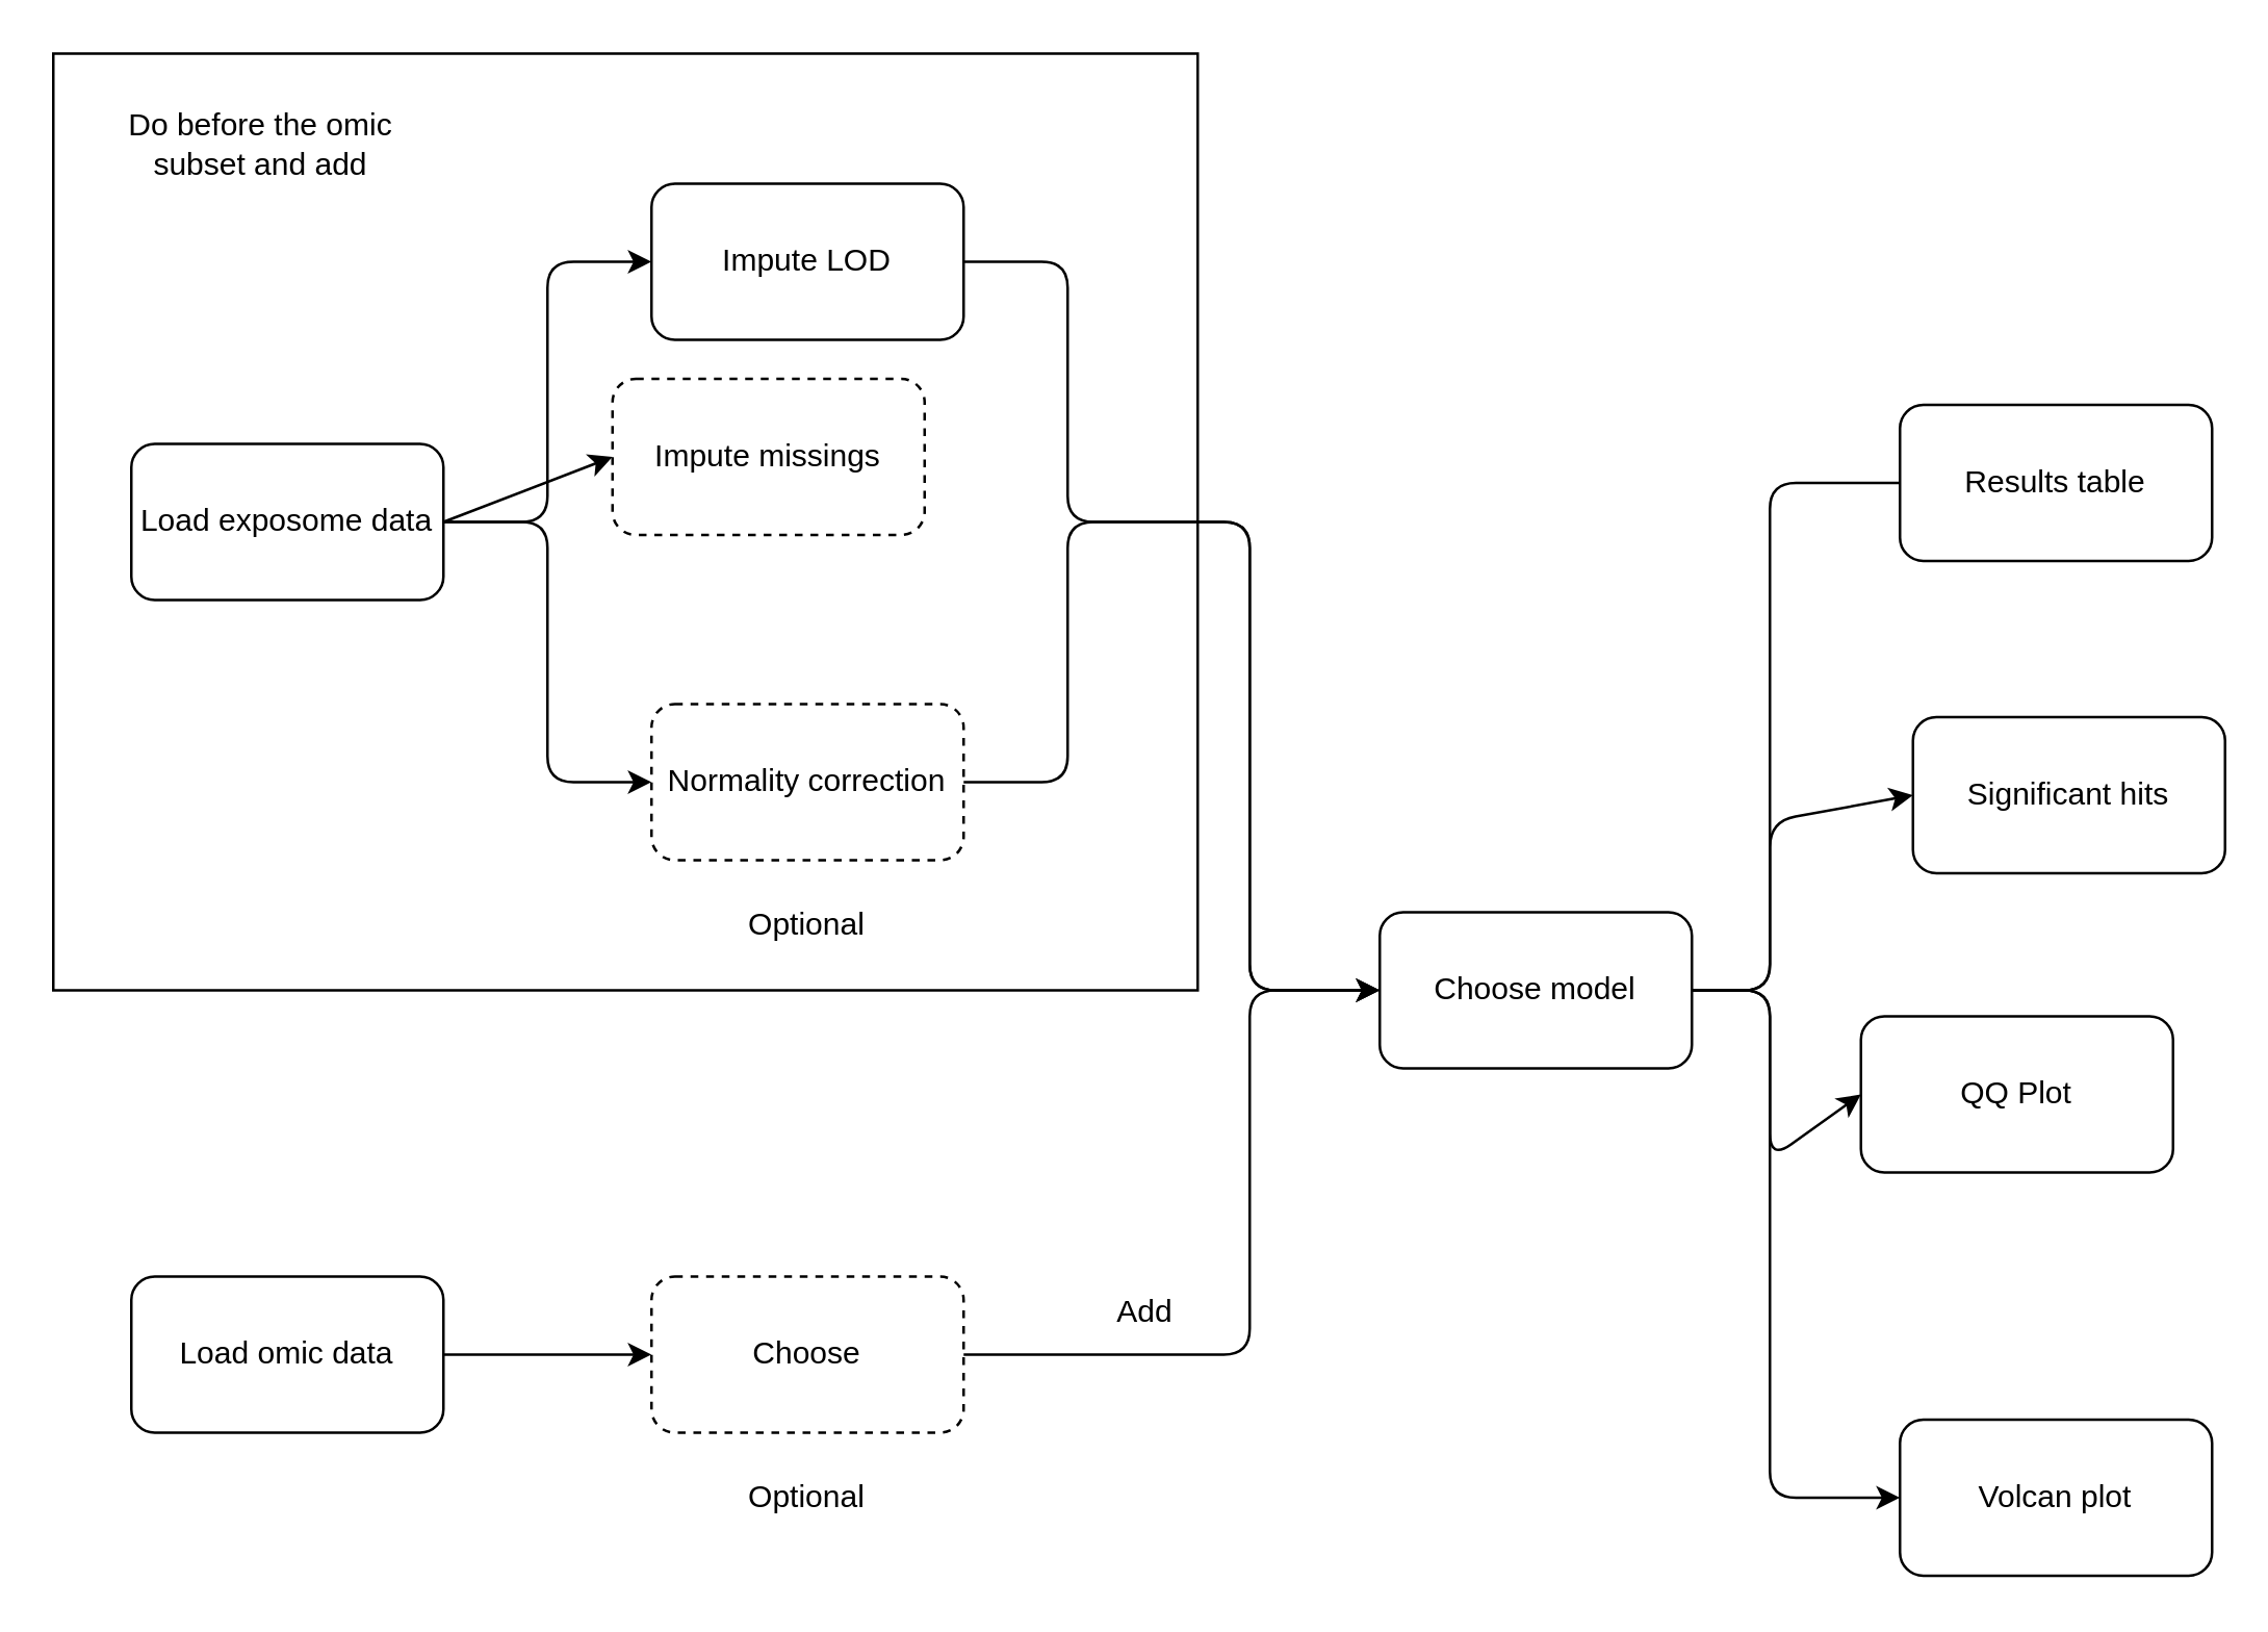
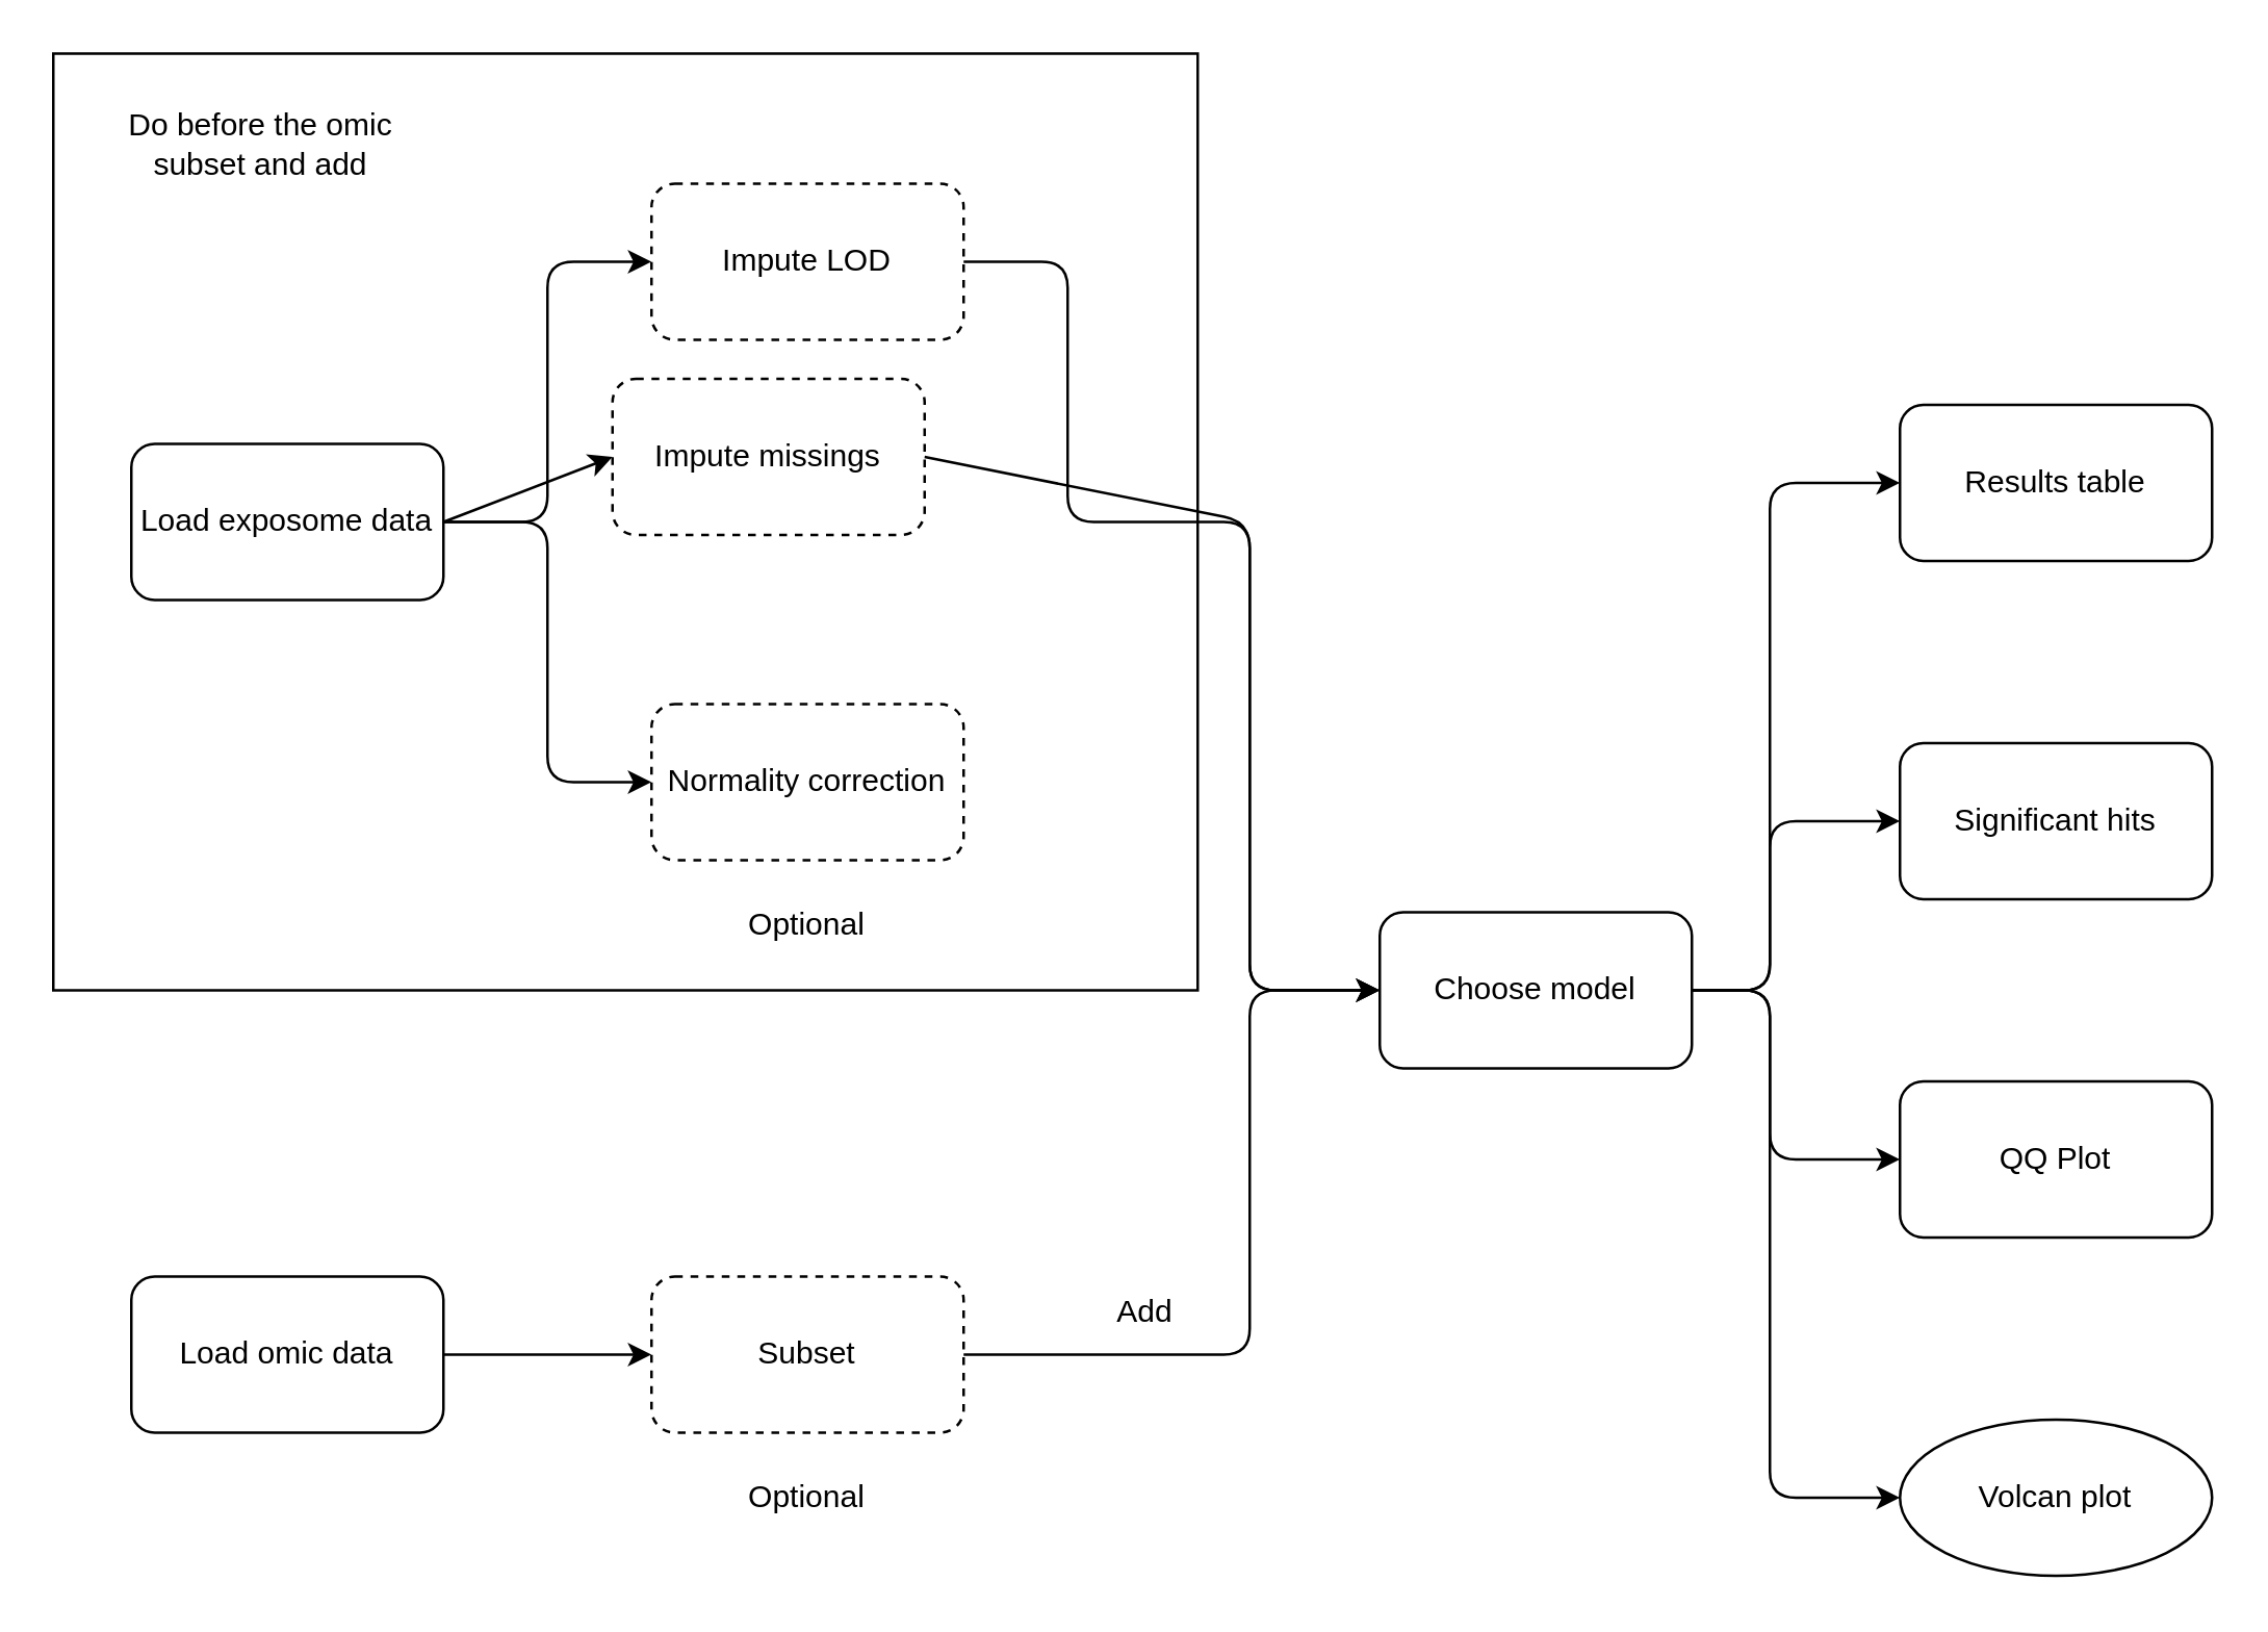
  <mxCell id="0" />
  <mxCell id="1" parent="0" />
  <mxCell id="2" value="" style="rounded=0;whiteSpace=wrap;html=1;" vertex="1" parent="1"><mxGeometry x="20" y="20" width="440" height="360" as="geometry" /></mxCell>
  <mxCell id="3" value="Load exposome data" style="rounded=1;whiteSpace=wrap;html=1;" parent="1" vertex="1"><mxGeometry x="50" y="170" width="120" height="60" as="geometry" /></mxCell>
  <mxCell id="4" value="Impute missings" style="rounded=1;whiteSpace=wrap;html=1;dashed=1;" parent="1" vertex="1"><mxGeometry x="235" y="145" width="120" height="60" as="geometry" /></mxCell>
  <mxCell id="5" value="" style="endArrow=classic;html=1;exitX=1;exitY=0.5;exitDx=0;exitDy=0;entryX=0;entryY=0.5;entryDx=0;entryDy=0;" parent="1" target="4" edge="1"><mxGeometry width="50" height="50" relative="1" as="geometry"><mxPoint x="170" y="200" as="sourcePoint" /><mxPoint x="340" y="150" as="targetPoint" /></mxGeometry></mxCell>
- <mxCell id="6" value="Impute LOD" style="rounded=1;whiteSpace=wrap;html=1;dashed=0;" parent="1" vertex="1"><mxGeometry x="250" y="70" width="120" height="60" as="geometry" /></mxCell>
+ <mxCell id="6" value="Impute LOD" style="rounded=1;whiteSpace=wrap;html=1;dashed=1;" parent="1" vertex="1"><mxGeometry x="250" y="70" width="120" height="60" as="geometry" /></mxCell>
  <mxCell id="7" value="Normality correction" style="rounded=1;whiteSpace=wrap;html=1;dashed=1;" parent="1" vertex="1"><mxGeometry x="250" y="270" width="120" height="60" as="geometry" /></mxCell>
  <mxCell id="8" value="" style="endArrow=classic;html=1;exitX=1;exitY=0.5;exitDx=0;exitDy=0;entryX=0;entryY=0.5;entryDx=0;entryDy=0;" parent="1" target="7" edge="1"><mxGeometry width="50" height="50" relative="1" as="geometry"><mxPoint x="170" y="200" as="sourcePoint" /><mxPoint x="340" y="150" as="targetPoint" /><Array as="points"><mxPoint x="210" y="200" /><mxPoint x="210" y="300" /></Array></mxGeometry></mxCell>
  <mxCell id="9" value="" style="endArrow=classic;html=1;exitX=1;exitY=0.5;exitDx=0;exitDy=0;entryX=0;entryY=0.5;entryDx=0;entryDy=0;" parent="1" target="6" edge="1"><mxGeometry width="50" height="50" relative="1" as="geometry"><mxPoint x="170" y="200" as="sourcePoint" /><mxPoint x="340" y="150" as="targetPoint" /><Array as="points"><mxPoint x="210" y="200" /><mxPoint x="210" y="100" /></Array></mxGeometry></mxCell>
  <mxCell id="10" value="" style="endArrow=classic;html=1;exitX=1;exitY=0.5;exitDx=0;exitDy=0;" parent="1" source="6" edge="1"><mxGeometry width="50" height="50" relative="1" as="geometry"><mxPoint x="340" y="320" as="sourcePoint" /><mxPoint x="530" y="380" as="targetPoint" /><Array as="points"><mxPoint x="410" y="100" /><mxPoint x="410" y="200" /><mxPoint x="480" y="200" /><mxPoint x="480" y="380" /></Array></mxGeometry></mxCell>
- <mxCell id="12" value="" style="endArrow=classic;html=1;exitX=1;exitY=0.5;exitDx=0;exitDy=0;entryX=0;entryY=0.5;entryDx=0;entryDy=0;" parent="1" source="7" target="17" edge="1"><mxGeometry width="50" height="50" relative="1" as="geometry"><mxPoint x="340" y="250" as="sourcePoint" /><mxPoint x="500" y="200" as="targetPoint" /><Array as="points"><mxPoint x="410" y="300" /><mxPoint x="410" y="200" /><mxPoint x="480" y="200" /><mxPoint x="480" y="380" /></Array></mxGeometry></mxCell>
+ <mxCell id="11" value="" style="endArrow=classic;html=1;exitX=1;exitY=0.5;exitDx=0;exitDy=0;entryX=0;entryY=0.5;entryDx=0;entryDy=0;" parent="1" source="4" target="17" edge="1"><mxGeometry width="50" height="50" relative="1" as="geometry"><mxPoint x="340" y="250" as="sourcePoint" /><mxPoint x="500" y="200" as="targetPoint" /><Array as="points"><mxPoint x="480" y="200" /><mxPoint x="480" y="380" /></Array></mxGeometry></mxCell>
  <mxCell id="13" value="Optional" style="text;html=1;strokeColor=none;fillColor=none;align=center;verticalAlign=middle;whiteSpace=wrap;rounded=0;dashed=1;" parent="1" vertex="1"><mxGeometry x="285" y="340" width="50" height="30" as="geometry" /></mxCell>
  <mxCell id="14" value="" style="edgeStyle=orthogonalEdgeStyle;rounded=0;orthogonalLoop=1;jettySize=auto;html=1;" edge="1" parent="1" source="15" target="16"><mxGeometry relative="1" as="geometry" /></mxCell>
  <mxCell id="15" value="Load omic data" style="rounded=1;whiteSpace=wrap;html=1;" vertex="1" parent="1"><mxGeometry x="50" y="490" width="120" height="60" as="geometry" /></mxCell>
- <mxCell id="16" value="Choose" style="rounded=1;whiteSpace=wrap;html=1;dashed=1;" vertex="1" parent="1"><mxGeometry x="250" y="490" width="120" height="60" as="geometry" /></mxCell>
+ <mxCell id="16" value="Subset" style="rounded=1;whiteSpace=wrap;html=1;dashed=1;" vertex="1" parent="1"><mxGeometry x="250" y="490" width="120" height="60" as="geometry" /></mxCell>
  <mxCell id="17" value="Choose model" style="rounded=1;whiteSpace=wrap;html=1;" vertex="1" parent="1"><mxGeometry x="530" y="350" width="120" height="60" as="geometry" /></mxCell>
  <mxCell id="18" value="" style="endArrow=classic;html=1;exitX=1;exitY=0.5;exitDx=0;exitDy=0;entryX=0;entryY=0.5;entryDx=0;entryDy=0;" edge="1" parent="1" source="16" target="17"><mxGeometry width="50" height="50" relative="1" as="geometry"><mxPoint x="410" y="410" as="sourcePoint" /><mxPoint x="460" y="360" as="targetPoint" /><Array as="points"><mxPoint x="480" y="520" /><mxPoint x="480" y="380" /></Array></mxGeometry></mxCell>
  <mxCell id="19" value="Add" style="text;html=1;strokeColor=none;fillColor=none;align=center;verticalAlign=middle;whiteSpace=wrap;rounded=0;dashed=1;" vertex="1" parent="1"><mxGeometry x="420" y="494" width="40" height="20" as="geometry" /></mxCell>
  <mxCell id="20" value="Optional" style="text;html=1;strokeColor=none;fillColor=none;align=center;verticalAlign=middle;whiteSpace=wrap;rounded=0;dashed=1;" vertex="1" parent="1"><mxGeometry x="285" y="560" width="50" height="30" as="geometry" /></mxCell>
  <mxCell id="21" value="Results table" style="rounded=1;whiteSpace=wrap;html=1;" vertex="1" parent="1"><mxGeometry x="730" y="155" width="120" height="60" as="geometry" /></mxCell>
- <mxCell id="22" value="Volcan plot" style="rounded=1;whiteSpace=wrap;html=1;" vertex="1" parent="1"><mxGeometry x="730" y="545" width="120" height="60" as="geometry" /></mxCell>
- <mxCell id="23" value="QQ Plot" style="rounded=1;whiteSpace=wrap;html=1;" vertex="1" parent="1"><mxGeometry x="715" y="390" width="120" height="60" as="geometry" /></mxCell>
- <mxCell id="24" value="Significant hits" style="rounded=1;whiteSpace=wrap;html=1;" vertex="1" parent="1"><mxGeometry x="735" y="275" width="120" height="60" as="geometry" /></mxCell>
- <mxCell id="25" value="" style="endArrow=none;html=1;exitX=1;exitY=0.5;exitDx=0;exitDy=0;entryX=0;entryY=0.5;entryDx=0;entryDy=0;" edge="1" parent="1" source="17" target="21"><mxGeometry width="50" height="50" relative="1" as="geometry"><mxPoint x="570" y="390" as="sourcePoint" /><mxPoint x="620" y="340" as="targetPoint" /><Array as="points"><mxPoint x="680" y="380" /><mxPoint x="680" y="185" /></Array></mxGeometry></mxCell>
+ <mxCell id="22" value="Volcan plot" style="ellipse;whiteSpace=wrap;html=1;" vertex="1" parent="1"><mxGeometry x="730" y="545" width="120" height="60" as="geometry" /></mxCell>
+ <mxCell id="23" value="QQ Plot" style="rounded=1;whiteSpace=wrap;html=1;" vertex="1" parent="1"><mxGeometry x="730" y="415" width="120" height="60" as="geometry" /></mxCell>
+ <mxCell id="24" value="Significant hits" style="rounded=1;whiteSpace=wrap;html=1;" vertex="1" parent="1"><mxGeometry x="730" y="285" width="120" height="60" as="geometry" /></mxCell>
+ <mxCell id="25" value="" style="endArrow=classic;html=1;exitX=1;exitY=0.5;exitDx=0;exitDy=0;entryX=0;entryY=0.5;entryDx=0;entryDy=0;" edge="1" parent="1" source="17" target="21"><mxGeometry width="50" height="50" relative="1" as="geometry"><mxPoint x="570" y="390" as="sourcePoint" /><mxPoint x="620" y="340" as="targetPoint" /><Array as="points"><mxPoint x="680" y="380" /><mxPoint x="680" y="185" /></Array></mxGeometry></mxCell>
  <mxCell id="26" value="" style="endArrow=classic;html=1;exitX=1;exitY=0.5;exitDx=0;exitDy=0;entryX=0;entryY=0.5;entryDx=0;entryDy=0;" edge="1" parent="1" source="17" target="24"><mxGeometry width="50" height="50" relative="1" as="geometry"><mxPoint x="570" y="390" as="sourcePoint" /><mxPoint x="620" y="340" as="targetPoint" /><Array as="points"><mxPoint x="680" y="380" /><mxPoint x="680" y="315" /></Array></mxGeometry></mxCell>
  <mxCell id="27" value="" style="endArrow=classic;html=1;exitX=1;exitY=0.5;exitDx=0;exitDy=0;entryX=0;entryY=0.5;entryDx=0;entryDy=0;" edge="1" parent="1" source="17" target="23"><mxGeometry width="50" height="50" relative="1" as="geometry"><mxPoint x="570" y="390" as="sourcePoint" /><mxPoint x="620" y="340" as="targetPoint" /><Array as="points"><mxPoint x="680" y="380" /><mxPoint x="680" y="445" /></Array></mxGeometry></mxCell>
  <mxCell id="28" value="" style="endArrow=classic;html=1;exitX=1;exitY=0.5;exitDx=0;exitDy=0;entryX=0;entryY=0.5;entryDx=0;entryDy=0;" edge="1" parent="1" source="17" target="22"><mxGeometry width="50" height="50" relative="1" as="geometry"><mxPoint x="570" y="390" as="sourcePoint" /><mxPoint x="620" y="340" as="targetPoint" /><Array as="points"><mxPoint x="680" y="380" /><mxPoint x="680" y="575" /></Array></mxGeometry></mxCell>
  <mxCell id="29" value="Do before the omic subset and add" style="text;html=1;strokeColor=none;fillColor=none;align=center;verticalAlign=middle;whiteSpace=wrap;rounded=0;" vertex="1" parent="1"><mxGeometry x="40" y="30" width="120" height="50" as="geometry" /></mxCell>
